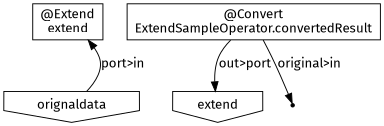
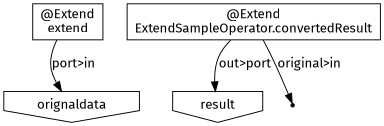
  digraph {
    fontname="Fira Sans"
    node [fontname="Fira Sans" shape=box]
    edge [fontname="Fira Sans"]
    n1 [label="@Extend\nextend"]
-   n2 [label="@Convert\nExtendSampleOperator.convertedResult"]
-   n3 [label=extend shape=invhouse]
+   n2 [label="@Extend\nExtendSampleOperator.convertedResult"]
+   n3 [label=result shape=invhouse]
    "edd402eb-7fb1-4916-9cbe-d352b4dbefec" [shape=point]
    n5 [label=orignaldata shape=invhouse]
    n2 -> n3 [label="out>port"]
    n2 -> "edd402eb-7fb1-4916-9cbe-d352b4dbefec" [label="original>in"]
-   n5 -> n1 [label="port>in"]
+   n1 -> n5 [label="port>in"]
  }
